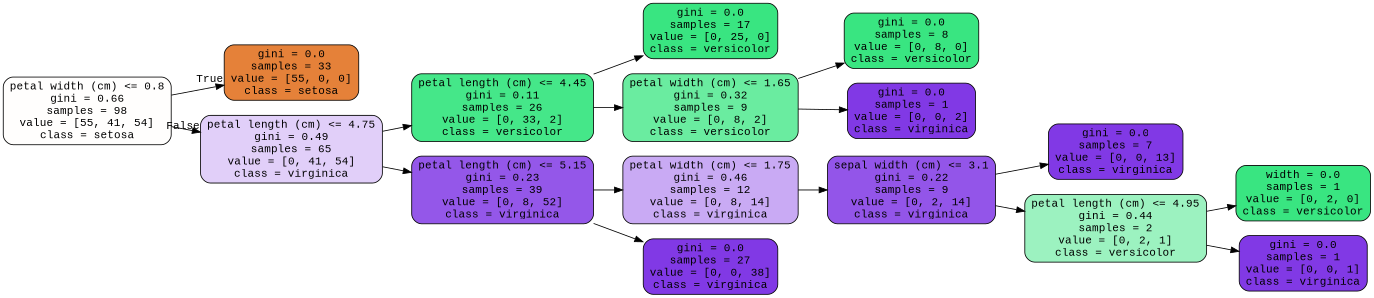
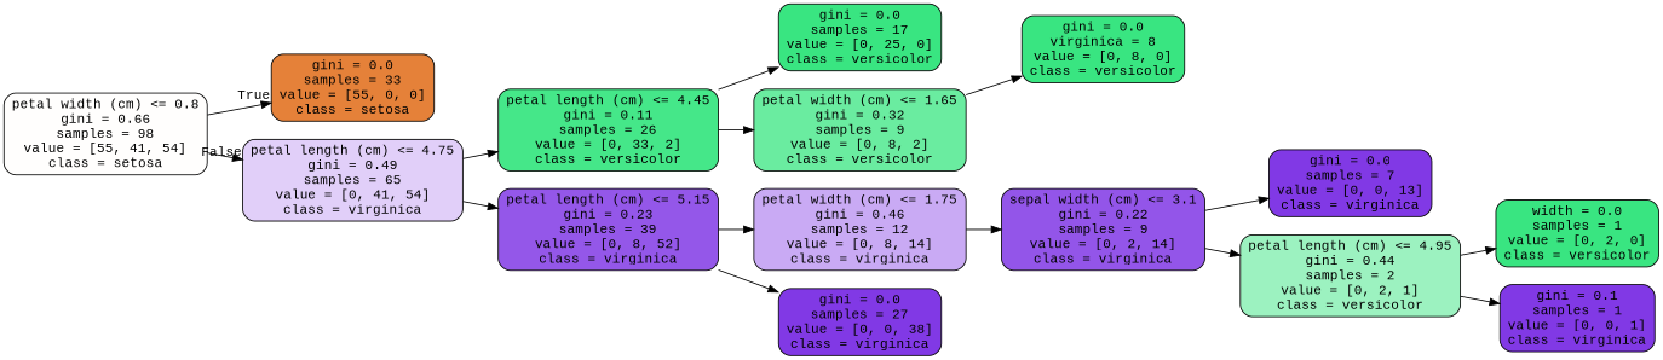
  digraph {
    fontname="Liberation Mono"
    rankdir=LR
    node [color=black fillcolor="#8139e5" fontname="Liberation Mono" shape=box style="filled, rounded"]
    edge [fontname="Liberation Mono"]
    n1 [fillcolor="#fffefd" label="petal width (cm) <= 0.8\ngini = 0.66\nsamples = 98\nvalue = [55, 41, 54]\nclass = setosa"]
    n2 [fillcolor="#e58139" label="gini = 0.0\nsamples = 33\nvalue = [55, 0, 0]\nclass = setosa"]
    n3 [fillcolor="#e1cff9" label="petal length (cm) <= 4.75\ngini = 0.49\nsamples = 65\nvalue = [0, 41, 54]\nclass = virginica"]
    n4 [fillcolor="#45e789" label="petal length (cm) <= 4.45\ngini = 0.11\nsamples = 26\nvalue = [0, 33, 2]\nclass = versicolor"]
    n5 [fillcolor="#9457e9" label="petal length (cm) <= 5.15\ngini = 0.23\nsamples = 39\nvalue = [0, 8, 52]\nclass = virginica"]
    n6 [fillcolor="#39e581" label="gini = 0.0\nsamples = 17\nvalue = [0, 25, 0]\nclass = versicolor"]
    n7 [fillcolor="#6aeca0" label="petal width (cm) <= 1.65\ngini = 0.32\nsamples = 9\nvalue = [0, 8, 2]\nclass = versicolor"]
    n8 [fillcolor="#c9aaf4" label="petal width (cm) <= 1.75\ngini = 0.46\nsamples = 12\nvalue = [0, 8, 14]\nclass = virginica"]
    n9 [label="gini = 0.0\nsamples = 27\nvalue = [0, 0, 38]\nclass = virginica"]
-   n10 [fillcolor="#39e581" label="gini = 0.0\nsamples = 8\nvalue = [0, 8, 0]\nclass = versicolor"]
-   n11 [label="gini = 0.0\nsamples = 1\nvalue = [0, 0, 2]\nclass = virginica"]
+   n10 [fillcolor="#39e581" label="gini = 0.0\nvirginica = 8\nvalue = [0, 8, 0]\nclass = versicolor"]
    n12 [fillcolor="#9355e9" label="sepal width (cm) <= 3.1\ngini = 0.22\nsamples = 9\nvalue = [0, 2, 14]\nclass = virginica"]
    n13 [label="gini = 0.0\nsamples = 7\nvalue = [0, 0, 13]\nclass = virginica"]
    n14 [fillcolor="#9cf2c0" label="petal length (cm) <= 4.95\ngini = 0.44\nsamples = 2\nvalue = [0, 2, 1]\nclass = versicolor"]
    n15 [fillcolor="#39e581" label="width = 0.0\nsamples = 1\nvalue = [0, 2, 0]\nclass = versicolor"]
-   n16 [label="gini = 0.0\nsamples = 1\nvalue = [0, 0, 1]\nclass = virginica"]
+   n16 [label="gini = 0.1\nsamples = 1\nvalue = [0, 0, 1]\nclass = virginica"]
    n1 -> n2 [headlabel=True labelangle=45 labeldistance=2.5]
    n1 -> n3 [headlabel=False labelangle=-45 labeldistance=2.5]
    n3 -> n4
    n3 -> n5
    n4 -> n6
    n4 -> n7
    n5 -> n8
    n5 -> n9
    n7 -> n10
-   n7 -> n11
    n8 -> n12
    n12 -> n13
    n12 -> n14
    n14 -> n15
    n14 -> n16
  }
